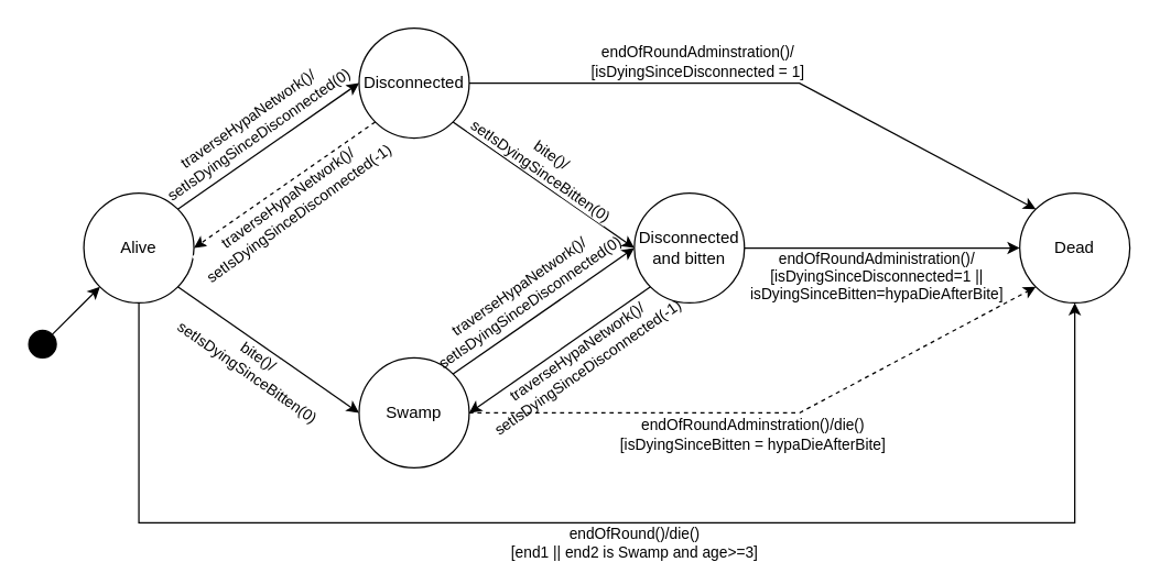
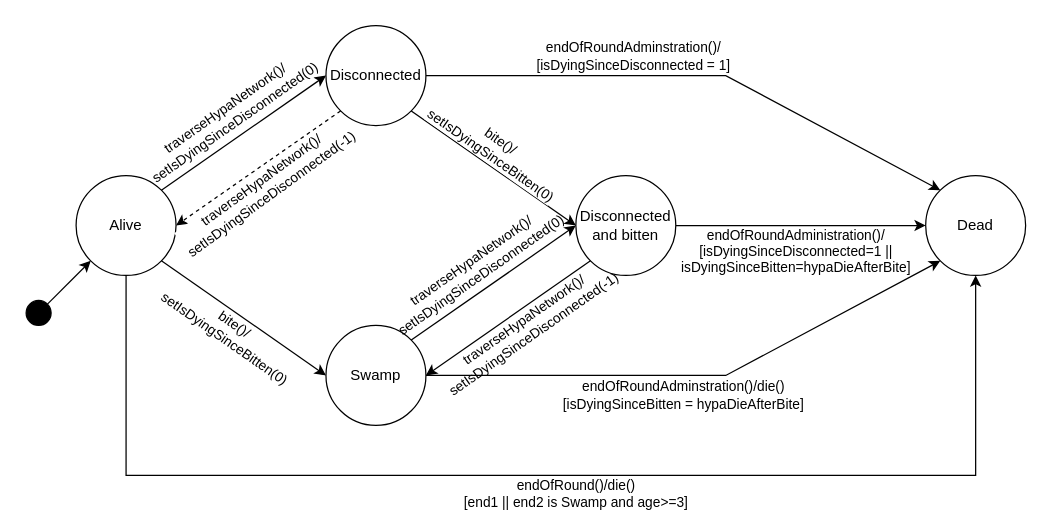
  <mxCell id="0" />
  <mxCell id="1" parent="0" />
  <mxCell id="2" value="Alive" style="ellipse;whiteSpace=wrap;html=1;aspect=fixed;" vertex="1" parent="1"><mxGeometry x="60" y="140" width="80" height="80" as="geometry" /></mxCell>
  <mxCell id="3" value="Dead" style="ellipse;whiteSpace=wrap;html=1;aspect=fixed;" vertex="1" parent="1"><mxGeometry x="740" y="140" width="80" height="80" as="geometry" /></mxCell>
  <mxCell id="4" value="" style="ellipse;whiteSpace=wrap;html=1;aspect=fixed;fillColor=#000000;" vertex="1" parent="1"><mxGeometry x="20" y="240" width="20" height="20" as="geometry" /></mxCell>
  <mxCell id="5" value="" style="endArrow=classic;html=1;rounded=0;entryX=0;entryY=1;entryDx=0;entryDy=0;exitX=1;exitY=0;exitDx=0;exitDy=0;" edge="1" parent="1" source="4" target="2"><mxGeometry width="50" height="50" relative="1" as="geometry"><mxPoint x="90" y="230" as="sourcePoint" /><mxPoint x="300" y="260" as="targetPoint" /></mxGeometry></mxCell>
  <mxCell id="6" value="" style="endArrow=classic;html=1;rounded=0;exitX=1;exitY=1;exitDx=0;exitDy=0;entryX=0;entryY=0.5;entryDx=0;entryDy=0;" edge="1" parent="1" source="2" target="8"><mxGeometry width="50" height="50" relative="1" as="geometry"><mxPoint x="250" y="310" as="sourcePoint" /><mxPoint x="220" y="270" as="targetPoint" /></mxGeometry></mxCell>
  <mxCell id="7" value="bite()/&lt;br&gt;setIsDyingSinceBitten(0)" style="edgeLabel;html=1;align=center;verticalAlign=middle;resizable=0;points=[];rotation=35;" vertex="1" connectable="0" parent="6"><mxGeometry x="-0.084" y="-3" relative="1" as="geometry"><mxPoint x="-4" y="11" as="offset" /></mxGeometry></mxCell>
  <mxCell id="8" value="Swamp" style="ellipse;whiteSpace=wrap;html=1;aspect=fixed;" vertex="1" parent="1"><mxGeometry x="260" y="260" width="80" height="80" as="geometry" /></mxCell>
  <mxCell id="9" value="Disconnected" style="ellipse;whiteSpace=wrap;html=1;aspect=fixed;" vertex="1" parent="1"><mxGeometry x="260" y="20" width="80" height="80" as="geometry" /></mxCell>
  <mxCell id="10" value="" style="endArrow=classic;html=1;rounded=0;exitX=1;exitY=0;exitDx=0;exitDy=0;" edge="1" parent="1" source="2"><mxGeometry width="50" height="50" relative="1" as="geometry"><mxPoint x="180.004" y="161.716" as="sourcePoint" /><mxPoint x="260" y="60" as="targetPoint" /></mxGeometry></mxCell>
  <mxCell id="11" value="traverseHypaNetwork()/&lt;br&gt;setIsDyingSinceDisconnected(0)" style="edgeLabel;html=1;align=center;verticalAlign=middle;resizable=0;points=[];rotation=-35;" vertex="1" connectable="0" parent="10"><mxGeometry x="-0.084" y="-3" relative="1" as="geometry"><mxPoint x="-8" y="-20" as="offset" /></mxGeometry></mxCell>
  <mxCell id="12" value="" style="endArrow=classic;html=1;rounded=0;exitX=0;exitY=1;exitDx=0;exitDy=0;entryX=1;entryY=0.5;entryDx=0;entryDy=0;dashed=1;" edge="1" parent="1" source="9" target="2"><mxGeometry width="50" height="50" relative="1" as="geometry"><mxPoint x="250" y="190" as="sourcePoint" /><mxPoint x="300" y="140" as="targetPoint" /></mxGeometry></mxCell>
  <mxCell id="13" value="traverseHypaNetwork()/&lt;br&gt;setIsDyingSinceDisconnected(-1)" style="edgeLabel;html=1;align=center;verticalAlign=middle;resizable=0;points=[];rotation=-36;" vertex="1" connectable="0" parent="12"><mxGeometry x="-0.019" relative="1" as="geometry"><mxPoint x="4" y="16" as="offset" /></mxGeometry></mxCell>
  <mxCell id="14" value="Disconnected and bitten" style="ellipse;whiteSpace=wrap;html=1;aspect=fixed;" vertex="1" parent="1"><mxGeometry x="460" y="140" width="80" height="80" as="geometry" /></mxCell>
  <mxCell id="15" value="" style="endArrow=classic;html=1;rounded=0;entryX=0;entryY=0.5;entryDx=0;entryDy=0;exitX=1;exitY=1;exitDx=0;exitDy=0;" edge="1" parent="1" source="9" target="14"><mxGeometry width="50" height="50" relative="1" as="geometry"><mxPoint x="250" y="190" as="sourcePoint" /><mxPoint x="300" y="140" as="targetPoint" /></mxGeometry></mxCell>
  <mxCell id="16" value="bite()/&lt;br&gt;setIsDyingSinceBitten(0)" style="edgeLabel;html=1;align=center;verticalAlign=middle;resizable=0;points=[];rotation=35;" vertex="1" connectable="0" parent="15"><mxGeometry x="-0.185" relative="1" as="geometry"><mxPoint x="14" y="-8" as="offset" /></mxGeometry></mxCell>
  <mxCell id="17" value="" style="endArrow=classic;html=1;rounded=0;exitX=1;exitY=0.5;exitDx=0;exitDy=0;entryX=0;entryY=0;entryDx=0;entryDy=0;" edge="1" parent="1" source="9" target="3"><mxGeometry width="50" height="50" relative="1" as="geometry"><mxPoint x="250" y="190" as="sourcePoint" /><mxPoint x="300" y="140" as="targetPoint" /><Array as="points"><mxPoint x="580" y="60" /></Array></mxGeometry></mxCell>
  <mxCell id="18" value="endOfRoundAdminstration()/&lt;br&gt;[isDyingSinceDisconnected = 1]" style="edgeLabel;html=1;align=center;verticalAlign=middle;resizable=0;points=[];rotation=0;" vertex="1" connectable="0" parent="17"><mxGeometry x="-0.056" y="3" relative="1" as="geometry"><mxPoint x="-40" y="-13" as="offset" /></mxGeometry></mxCell>
- <mxCell id="19" value="" style="endArrow=classic;html=1;rounded=0;entryX=0;entryY=1;entryDx=0;entryDy=0;exitX=1;exitY=0.5;exitDx=0;exitDy=0;dashed=1;" edge="1" parent="1" source="8" target="3"><mxGeometry width="50" height="50" relative="1" as="geometry"><mxPoint x="250" y="190" as="sourcePoint" /><mxPoint x="300" y="140" as="targetPoint" /><Array as="points"><mxPoint x="580" y="300" /></Array></mxGeometry></mxCell>
+ <mxCell id="19" value="" style="endArrow=classic;html=1;rounded=0;entryX=0;entryY=1;entryDx=0;entryDy=0;exitX=1;exitY=0.5;exitDx=0;exitDy=0;" edge="1" parent="1" source="8" target="3"><mxGeometry width="50" height="50" relative="1" as="geometry"><mxPoint x="250" y="190" as="sourcePoint" /><mxPoint x="300" y="140" as="targetPoint" /><Array as="points"><mxPoint x="580" y="300" /></Array></mxGeometry></mxCell>
  <mxCell id="20" value="endOfRoundAdminstration()/die()&lt;br&gt;[isDyingSinceBitten = hypaDieAfterBite]" style="edgeLabel;html=1;align=center;verticalAlign=middle;resizable=0;points=[];rotation=0;" vertex="1" connectable="0" parent="19"><mxGeometry x="-0.052" y="-5" relative="1" as="geometry"><mxPoint x="-1" y="10" as="offset" /></mxGeometry></mxCell>
  <mxCell id="21" value="" style="endArrow=classic;html=1;rounded=0;entryX=0;entryY=0.5;entryDx=0;entryDy=0;exitX=1;exitY=0.5;exitDx=0;exitDy=0;" edge="1" parent="1" source="14" target="3"><mxGeometry width="50" height="50" relative="1" as="geometry"><mxPoint x="250" y="190" as="sourcePoint" /><mxPoint x="300" y="140" as="targetPoint" /></mxGeometry></mxCell>
  <mxCell id="22" value="endOfRoundAdministration()/&lt;br&gt;[isDyingSinceDisconnected=1 ||&lt;br&gt;isDyingSinceBitten=hypaDieAfterBite]" style="edgeLabel;html=1;align=center;verticalAlign=middle;resizable=0;points=[];" vertex="1" connectable="0" parent="21"><mxGeometry x="-0.775" y="-1" relative="1" as="geometry"><mxPoint x="73" y="19" as="offset" /></mxGeometry></mxCell>
  <mxCell id="23" value="" style="endArrow=classic;html=1;rounded=0;exitX=1;exitY=0;exitDx=0;exitDy=0;entryX=0;entryY=0.5;entryDx=0;entryDy=0;" edge="1" parent="1" source="8" target="14"><mxGeometry width="50" height="50" relative="1" as="geometry"><mxPoint x="328" y="272" as="sourcePoint" /><mxPoint x="460" y="180" as="targetPoint" /></mxGeometry></mxCell>
  <mxCell id="24" value="traverseHypaNetwork()/&lt;br&gt;setIsDyingSinceDisconnected(0)" style="edgeLabel;html=1;align=center;verticalAlign=middle;resizable=0;points=[];rotation=-35;labelBackgroundColor=none;" vertex="1" connectable="0" parent="23"><mxGeometry x="-0.084" y="-3" relative="1" as="geometry"><mxPoint x="-11" y="-18" as="offset" /></mxGeometry></mxCell>
  <mxCell id="25" value="" style="endArrow=classic;html=1;rounded=0;exitX=0;exitY=1;exitDx=0;exitDy=0;entryX=1;entryY=0.5;entryDx=0;entryDy=0;" edge="1" parent="1" source="14" target="8"><mxGeometry width="50" height="50" relative="1" as="geometry"><mxPoint x="472" y="210" as="sourcePoint" /><mxPoint x="340" y="302" as="targetPoint" /></mxGeometry></mxCell>
  <mxCell id="26" value="traverseHypaNetwork()/&lt;br&gt;setIsDyingSinceDisconnected(-1)" style="edgeLabel;html=1;align=center;verticalAlign=middle;resizable=0;points=[];rotation=-35;labelBackgroundColor=none;" vertex="1" connectable="0" parent="25"><mxGeometry x="-0.019" relative="1" as="geometry"><mxPoint x="14" y="8" as="offset" /></mxGeometry></mxCell>
  <mxCell id="27" value="" style="endArrow=classic;html=1;rounded=0;exitX=0.5;exitY=1;exitDx=0;exitDy=0;entryX=0.5;entryY=1;entryDx=0;entryDy=0;" edge="1" parent="1" source="2" target="3"><mxGeometry width="50" height="50" relative="1" as="geometry"><mxPoint x="350" y="310" as="sourcePoint" /><mxPoint x="400" y="260" as="targetPoint" /><Array as="points"><mxPoint x="100" y="380" /><mxPoint x="780" y="380" /></Array></mxGeometry></mxCell>
  <mxCell id="28" value="endOfRound()/die()&lt;br&gt;[end1 || end2 is Swamp and age&amp;gt;=3]" style="edgeLabel;html=1;align=center;verticalAlign=middle;resizable=0;points=[];" vertex="1" connectable="0" parent="27"><mxGeometry x="0.007" y="-2" relative="1" as="geometry"><mxPoint x="16" y="12" as="offset" /></mxGeometry></mxCell>
